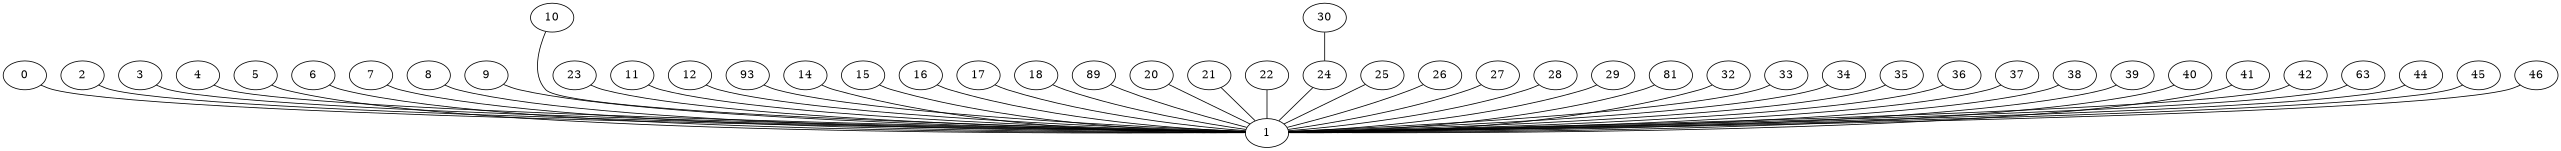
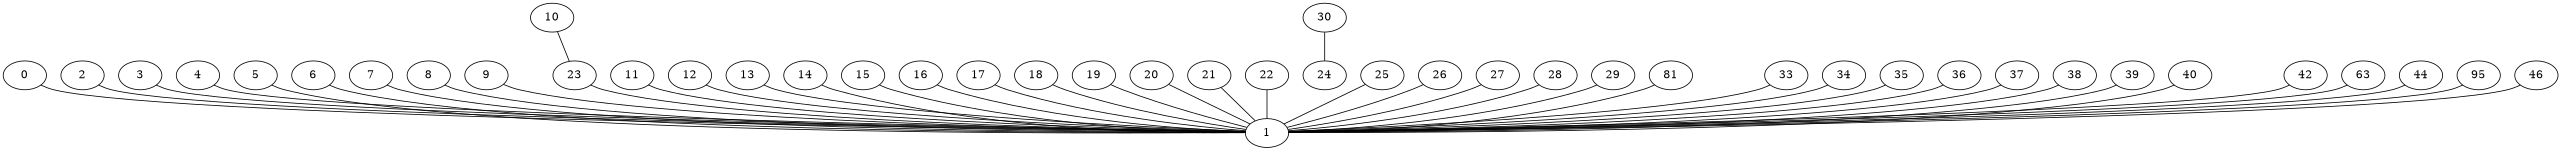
  graph {
    0
    1
    2
    3
    4
    5
    6
    7
    8
    9
    10
    11
    12
-   13 [label=93]
+   13
    14
    15
    16
    17
    18
-   19 [label=89]
+   19
    20
    21
    22
    23
    24
    25
    26
    27
    28
    29
    30
    n32 [label=81]
-   32
    33
    34
    35
    36
    37
    38
    39
    40
-   41
    42
    n44 [label=63]
    44
-   45
+   45 [label=95]
    46
    0 -- 1
    2 -- 1
    3 -- 1
    4 -- 1
    5 -- 1
    6 -- 1
    7 -- 1
    8 -- 1
    9 -- 1
-   10 -- 1
+   10 -- 23
    11 -- 1
    12 -- 1
    13 -- 1
    14 -- 1
    15 -- 1
    16 -- 1
    17 -- 1
    18 -- 1
    19 -- 1
    20 -- 1
    21 -- 1
    22 -- 1
    23 -- 1
-   24 -- 1
    25 -- 1
    26 -- 1
    27 -- 1
    28 -- 1
    29 -- 1
    30 -- 24
    n32 -- 1
-   32 -- 1
    33 -- 1
    34 -- 1
    35 -- 1
    36 -- 1
    37 -- 1
    38 -- 1
    39 -- 1
    40 -- 1
-   41 -- 1
    42 -- 1
    n44 -- 1
    44 -- 1
    45 -- 1
    46 -- 1
  }
